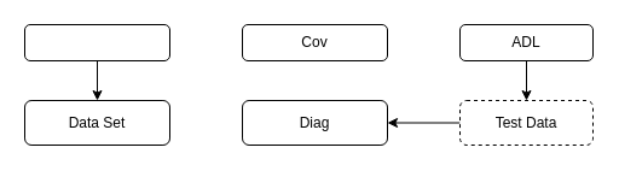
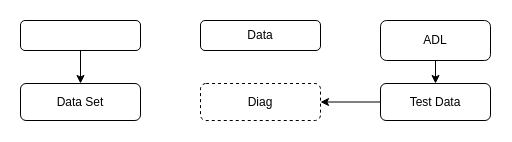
  <mxCell id="0" />
  <mxCell id="1" parent="0" />
- <mxCell id="2" value="Cov" style="rounded=1;whiteSpace=wrap;html=1;" vertex="1" parent="1"><mxGeometry x="200" y="20" width="120" height="30" as="geometry" /></mxCell>
- <mxCell id="3" value="Diag" style="rounded=1;whiteSpace=wrap;html=1;" vertex="1" parent="1"><mxGeometry x="200" y="83" width="120" height="37" as="geometry" /></mxCell>
+ <mxCell id="2" value="Data" style="rounded=1;whiteSpace=wrap;html=1;" vertex="1" parent="1"><mxGeometry x="200" y="20" width="120" height="30" as="geometry" /></mxCell>
+ <mxCell id="3" value="Diag" style="rounded=1;whiteSpace=wrap;html=1;dashed=1;" vertex="1" parent="1"><mxGeometry x="200" y="83" width="120" height="37" as="geometry" /></mxCell>
  <mxCell id="4" style="edgeStyle=orthogonalEdgeStyle;rounded=0;orthogonalLoop=1;jettySize=auto;html=1;" edge="1" parent="1" source="5" target="7"><mxGeometry relative="1" as="geometry" /></mxCell>
- <mxCell id="5" value="ADL" style="rounded=1;whiteSpace=wrap;html=1;" vertex="1" parent="1"><mxGeometry x="380" y="20" width="110" height="30" as="geometry" /></mxCell>
+ <mxCell id="5" value="ADL" style="rounded=1;whiteSpace=wrap;html=1;" vertex="1" parent="1"><mxGeometry x="380" y="20" width="110" height="40" as="geometry" /></mxCell>
  <mxCell id="6" style="edgeStyle=orthogonalEdgeStyle;rounded=0;orthogonalLoop=1;jettySize=auto;html=1;entryX=1;entryY=0.5;entryDx=0;entryDy=0;" edge="1" parent="1" source="7" target="3"><mxGeometry relative="1" as="geometry" /></mxCell>
- <mxCell id="7" value="Test Data" style="rounded=1;whiteSpace=wrap;html=1;dashed=1;" vertex="1" parent="1"><mxGeometry x="380" y="83" width="110" height="37" as="geometry" /></mxCell>
+ <mxCell id="7" value="Test Data" style="rounded=1;whiteSpace=wrap;html=1;" vertex="1" parent="1"><mxGeometry x="380" y="83" width="110" height="37" as="geometry" /></mxCell>
  <mxCell id="8" value="Data Set" style="rounded=1;whiteSpace=wrap;html=1;" vertex="1" parent="1"><mxGeometry x="20" y="83" width="120" height="37" as="geometry" /></mxCell>
  <mxCell id="9" style="edgeStyle=orthogonalEdgeStyle;rounded=0;orthogonalLoop=1;jettySize=auto;html=1;entryX=0.5;entryY=0;entryDx=0;entryDy=0;" edge="1" parent="1" source="10" target="8"><mxGeometry relative="1" as="geometry" /></mxCell>
  <mxCell id="10" value="" style="rounded=1;whiteSpace=wrap;html=1;" vertex="1" parent="1"><mxGeometry x="20" y="20" width="120" height="30" as="geometry" /></mxCell>
